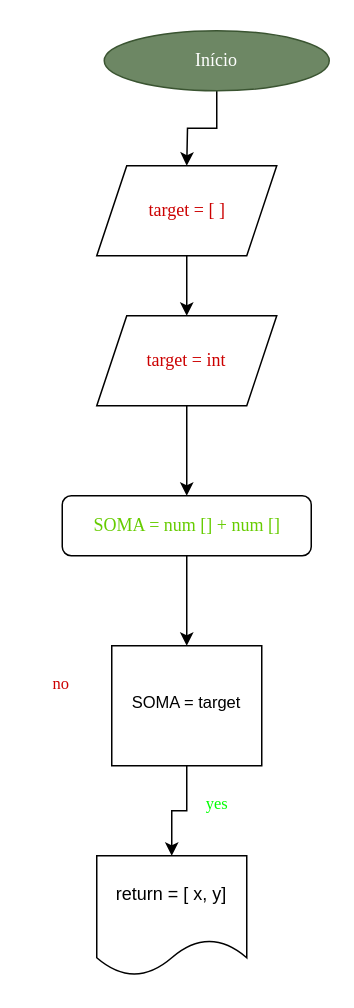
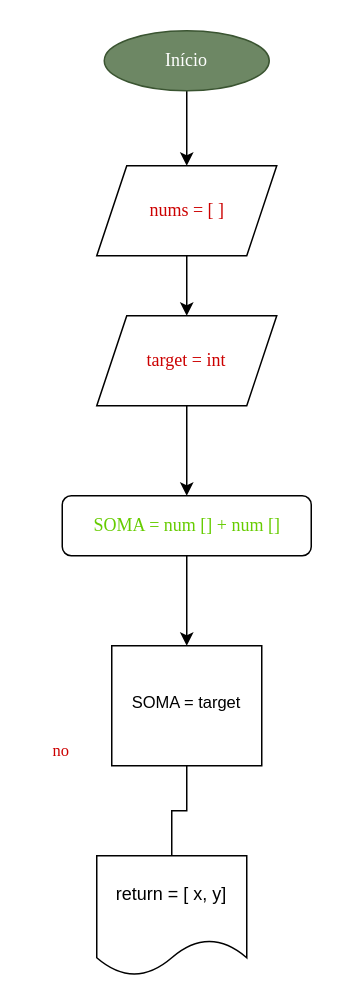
  <mxCell id="0" />
  <mxCell id="1" parent="0" />
  <mxCell id="2" value="" style="rounded=1;whiteSpace=wrap;html=1;fontSize=12;glass=0;strokeWidth=1;shadow=0;" parent="1" vertex="1"><mxGeometry x="41" y="330" width="166" height="40" as="geometry" /></mxCell>
- <mxCell id="3" value="" style="edgeStyle=orthogonalEdgeStyle;rounded=0;orthogonalLoop=1;jettySize=auto;html=1;fontFamily=Lucida Console;fontSize=11;fontColor=#CC0000;" edge="1" parent="1" source="4" target="14"><mxGeometry relative="1" as="geometry" /></mxCell>
+ <mxCell id="3" value="" style="edgeStyle=orthogonalEdgeStyle;rounded=0;orthogonalLoop=1;jettySize=auto;html=1;fontFamily=Lucida Console;fontSize=11;fontColor=#CC0000;endArrow=none;" edge="1" parent="1" source="4" target="14"><mxGeometry relative="1" as="geometry" /></mxCell>
  <mxCell id="4" value="&lt;font style=&quot;font-size: 11px;&quot;&gt;SOMA = target&lt;/font&gt;" style="whiteSpace=wrap;html=1;shadow=0;fontFamily=Helvetica;fontSize=12;align=center;strokeWidth=1;spacing=6;spacingTop=-4;rounded=0;" parent="1" vertex="1"><mxGeometry x="74" y="430" width="100" height="80" as="geometry" /></mxCell>
  <mxCell id="5" style="edgeStyle=orthogonalEdgeStyle;rounded=0;orthogonalLoop=1;jettySize=auto;html=1;fontFamily=Lucida Console;" edge="1" parent="1" source="6"><mxGeometry relative="1" as="geometry"><mxPoint x="124" y="110" as="targetPoint" /></mxGeometry></mxCell>
- <mxCell id="6" value="&lt;font face=&quot;Lucida Console&quot;&gt;Início&lt;/font&gt;" style="ellipse;whiteSpace=wrap;html=1;fillColor=#6d8764;strokeColor=#3A5431;fontColor=#ffffff;" vertex="1" parent="1"><mxGeometry x="69" y="20" width="150" height="40" as="geometry" /></mxCell>
+ <mxCell id="6" value="&lt;font face=&quot;Lucida Console&quot;&gt;Início&lt;/font&gt;" style="ellipse;whiteSpace=wrap;html=1;fillColor=#6d8764;strokeColor=#3A5431;fontColor=#ffffff;" vertex="1" parent="1"><mxGeometry x="69" y="20" width="110" height="40" as="geometry" /></mxCell>
  <mxCell id="7" style="edgeStyle=orthogonalEdgeStyle;rounded=0;orthogonalLoop=1;jettySize=auto;html=1;entryX=0.5;entryY=0;entryDx=0;entryDy=0;fontFamily=Lucida Console;fontSize=12;fontColor=#CC0000;" edge="1" parent="1" source="8" target="13"><mxGeometry relative="1" as="geometry" /></mxCell>
  <mxCell id="8" value="" style="shape=parallelogram;perimeter=parallelogramPerimeter;whiteSpace=wrap;html=1;fixedSize=1;fontFamily=Lucida Console;" vertex="1" parent="1"><mxGeometry x="64" y="110" width="120" height="60" as="geometry" /></mxCell>
- <mxCell id="9" value="&lt;font style=&quot;font-size: 12px;&quot;&gt;target = [ ]&lt;/font&gt;" style="text;html=1;align=center;verticalAlign=middle;resizable=0;points=[];autosize=1;strokeColor=none;fillColor=none;fontFamily=Lucida Console;fontSize=11;fontColor=#CC0000;" vertex="1" parent="1"><mxGeometry x="74" y="125" width="100" height="30" as="geometry" /></mxCell>
+ <mxCell id="9" value="&lt;font style=&quot;font-size: 12px;&quot;&gt;nums = [ ]&lt;/font&gt;" style="text;html=1;align=center;verticalAlign=middle;resizable=0;points=[];autosize=1;strokeColor=none;fillColor=none;fontFamily=Lucida Console;fontSize=11;fontColor=#CC0000;" vertex="1" parent="1"><mxGeometry x="74" y="125" width="100" height="30" as="geometry" /></mxCell>
  <mxCell id="10" value="" style="edgeStyle=orthogonalEdgeStyle;rounded=0;orthogonalLoop=1;jettySize=auto;html=1;fontFamily=Lucida Console;fontSize=11;fontColor=#CC0000;exitX=0.5;exitY=1;exitDx=0;exitDy=0;" edge="1" parent="1" source="2" target="4"><mxGeometry relative="1" as="geometry" /></mxCell>
  <mxCell id="11" value="&lt;font color=&quot;#66cc00&quot; style=&quot;font-size: 12px;&quot;&gt;SOMA = num [] + num []&lt;/font&gt;" style="text;html=1;align=center;verticalAlign=middle;resizable=0;points=[];autosize=1;strokeColor=none;fillColor=none;fontSize=12;fontFamily=Lucida Console;fontColor=#CC0000;" vertex="1" parent="1"><mxGeometry x="34" y="335" width="180" height="30" as="geometry" /></mxCell>
  <mxCell id="12" value="" style="edgeStyle=orthogonalEdgeStyle;rounded=0;orthogonalLoop=1;jettySize=auto;html=1;fontFamily=Lucida Console;fontSize=12;fontColor=#CC0000;entryX=0.5;entryY=0;entryDx=0;entryDy=0;" edge="1" parent="1" source="13" target="2"><mxGeometry relative="1" as="geometry"><mxPoint x="124" y="320" as="targetPoint" /></mxGeometry></mxCell>
  <mxCell id="13" value="&lt;font color=&quot;#cc0000&quot;&gt;target = int&lt;/font&gt;" style="shape=parallelogram;perimeter=parallelogramPerimeter;whiteSpace=wrap;html=1;fixedSize=1;fontFamily=Lucida Console;" vertex="1" parent="1"><mxGeometry x="64" y="210" width="120" height="60" as="geometry" /></mxCell>
  <mxCell id="14" value="return = [ x, y]" style="shape=document;whiteSpace=wrap;html=1;boundedLbl=1;shadow=0;strokeWidth=1;spacing=6;spacingTop=-4;" vertex="1" parent="1"><mxGeometry x="64" y="570" width="100" height="80" as="geometry" /></mxCell>
- <mxCell id="15" value="&lt;font color=&quot;#00ff00&quot;&gt;yes&lt;/font&gt;" style="text;html=1;align=center;verticalAlign=middle;resizable=0;points=[];autosize=1;strokeColor=none;fillColor=none;fontSize=11;fontFamily=Lucida Console;fontColor=#CC0000;" vertex="1" parent="1"><mxGeometry x="124" y="520" width="40" height="30" as="geometry" /></mxCell>
- <mxCell id="16" value="no" style="text;html=1;align=center;verticalAlign=middle;resizable=0;points=[];autosize=1;strokeColor=none;fillColor=none;fontSize=11;fontFamily=Lucida Console;fontColor=#CC0000;" vertex="1" parent="1"><mxGeometry x="20" y="440" width="40" height="30" as="geometry" /></mxCell>
+ <mxCell id="16" value="no" style="text;html=1;align=center;verticalAlign=middle;resizable=0;points=[];autosize=1;strokeColor=none;fillColor=none;fontSize=11;fontFamily=Lucida Console;fontColor=#CC0000;" vertex="1" parent="1"><mxGeometry x="20" y="485" width="40" height="30" as="geometry" /></mxCell>
